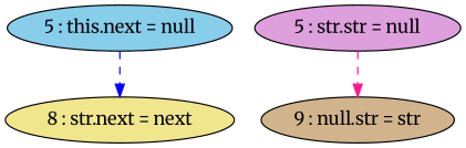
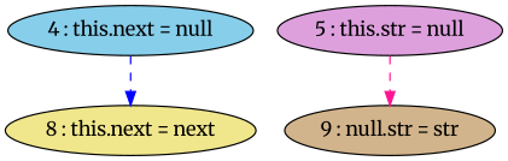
  digraph {
    fontname=Merriweather
    node [color=black fontname=Merriweather shape=ellipse style=filled]
    edge [fontname=Merriweather style=dashed]
-   "4 : this.next = null" [fillcolor=skyblue label="5 : this.next = null"]
-   "8 : this.next = next" [fillcolor=khaki label="8 : str.next = next"]
-   "5 : this.str = null" [fillcolor=plum label="5 : str.str = null"]
+   "4 : this.next = null" [fillcolor=skyblue]
+   "8 : this.next = next" [fillcolor=khaki]
+   "5 : this.str = null" [fillcolor=plum]
    n4 [fillcolor=tan label="9 : null.str = str"]
    "4 : this.next = null" -> "8 : this.next = next" [color=blue]
    "5 : this.str = null" -> n4 [color=deeppink]
  }
